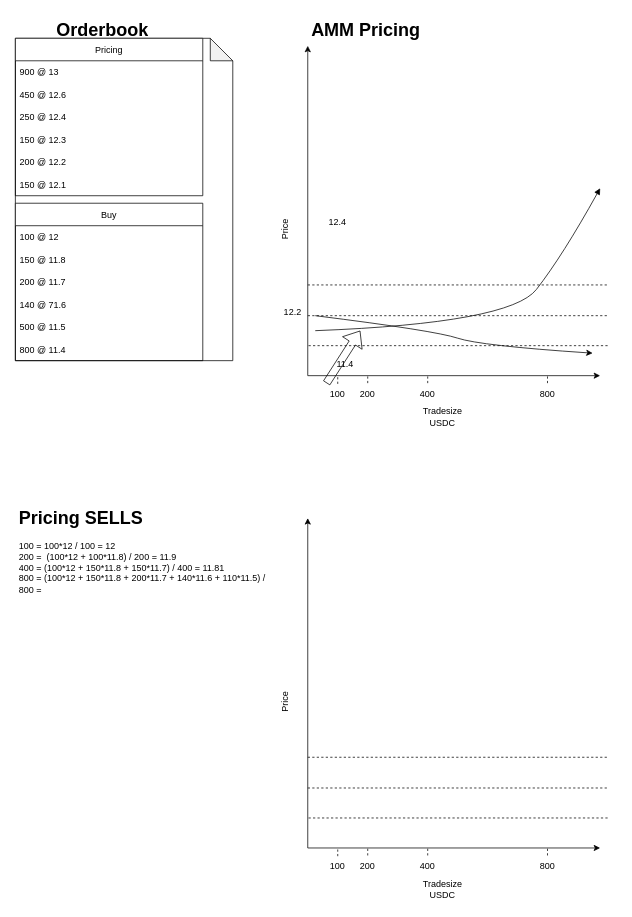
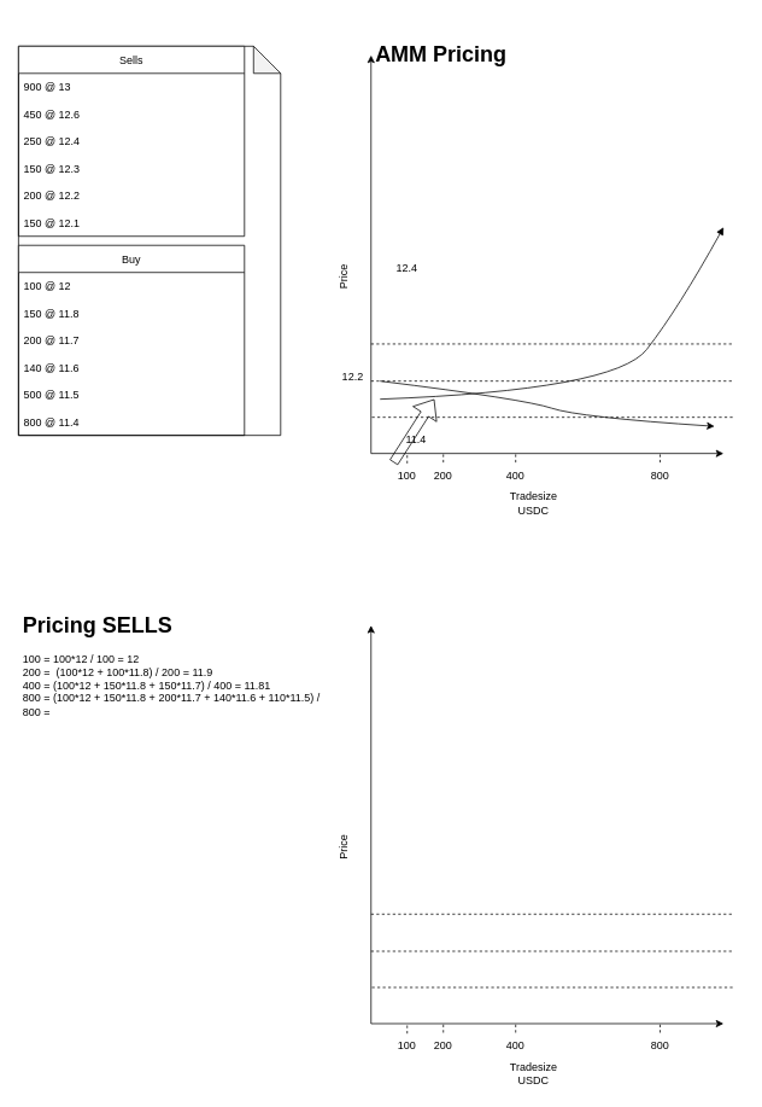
  <mxCell id="0" />
  <mxCell id="1" parent="0" />
  <mxCell id="2" value="" style="group" parent="1" vertex="1" connectable="0"><mxGeometry x="20" y="20" width="290" height="460" as="geometry" /></mxCell>
  <mxCell id="3" value="" style="shape=note;whiteSpace=wrap;html=1;backgroundOutline=1;darkOpacity=0.05;" parent="2" vertex="1"><mxGeometry y="30" width="290" height="430" as="geometry" /></mxCell>
- <mxCell id="4" value="&lt;h1&gt;Orderbook&lt;/h1&gt;" style="text;html=1;strokeColor=none;fillColor=none;spacing=5;spacingTop=-20;whiteSpace=wrap;overflow=hidden;rounded=0;" parent="2" vertex="1"><mxGeometry x="50" width="190" height="30" as="geometry" /></mxCell>
  <mxCell id="5" value="Buy" style="swimlane;fontStyle=0;childLayout=stackLayout;horizontal=1;startSize=30;horizontalStack=0;resizeParent=1;resizeParentMax=0;resizeLast=0;collapsible=1;marginBottom=0;" parent="2" vertex="1"><mxGeometry y="250" width="250" height="210" as="geometry" /></mxCell>
  <mxCell id="6" value="100 @ 12" style="text;strokeColor=none;fillColor=none;align=left;verticalAlign=middle;spacingLeft=4;spacingRight=4;overflow=hidden;points=[[0,0.5],[1,0.5]];portConstraint=eastwest;rotatable=0;" parent="5" vertex="1"><mxGeometry y="30" width="250" height="30" as="geometry" /></mxCell>
  <mxCell id="7" value="150 @ 11.8" style="text;strokeColor=none;fillColor=none;align=left;verticalAlign=middle;spacingLeft=4;spacingRight=4;overflow=hidden;points=[[0,0.5],[1,0.5]];portConstraint=eastwest;rotatable=0;" parent="5" vertex="1"><mxGeometry y="60" width="250" height="30" as="geometry" /></mxCell>
  <mxCell id="8" value="200 @ 11.7" style="text;strokeColor=none;fillColor=none;align=left;verticalAlign=middle;spacingLeft=4;spacingRight=4;overflow=hidden;points=[[0,0.5],[1,0.5]];portConstraint=eastwest;rotatable=0;" parent="5" vertex="1"><mxGeometry y="90" width="250" height="30" as="geometry" /></mxCell>
- <mxCell id="9" value="140 @ 71.6" style="text;strokeColor=none;fillColor=none;align=left;verticalAlign=middle;spacingLeft=4;spacingRight=4;overflow=hidden;points=[[0,0.5],[1,0.5]];portConstraint=eastwest;rotatable=0;" parent="5" vertex="1"><mxGeometry y="120" width="250" height="30" as="geometry" /></mxCell>
+ <mxCell id="9" value="140 @ 11.6" style="text;strokeColor=none;fillColor=none;align=left;verticalAlign=middle;spacingLeft=4;spacingRight=4;overflow=hidden;points=[[0,0.5],[1,0.5]];portConstraint=eastwest;rotatable=0;" parent="5" vertex="1"><mxGeometry y="120" width="250" height="30" as="geometry" /></mxCell>
  <mxCell id="10" value="500 @ 11.5" style="text;strokeColor=none;fillColor=none;align=left;verticalAlign=middle;spacingLeft=4;spacingRight=4;overflow=hidden;points=[[0,0.5],[1,0.5]];portConstraint=eastwest;rotatable=0;" parent="5" vertex="1"><mxGeometry y="150" width="250" height="30" as="geometry" /></mxCell>
  <mxCell id="11" value="800 @ 11.4" style="text;strokeColor=none;fillColor=none;align=left;verticalAlign=middle;spacingLeft=4;spacingRight=4;overflow=hidden;points=[[0,0.5],[1,0.5]];portConstraint=eastwest;rotatable=0;" parent="5" vertex="1"><mxGeometry y="180" width="250" height="30" as="geometry" /></mxCell>
- <mxCell id="12" value="Pricing" style="swimlane;fontStyle=0;childLayout=stackLayout;horizontal=1;startSize=30;horizontalStack=0;resizeParent=1;resizeParentMax=0;resizeLast=0;collapsible=1;marginBottom=0;" parent="2" vertex="1"><mxGeometry y="30" width="250" height="210" as="geometry" /></mxCell>
+ <mxCell id="12" value="Sells" style="swimlane;fontStyle=0;childLayout=stackLayout;horizontal=1;startSize=30;horizontalStack=0;resizeParent=1;resizeParentMax=0;resizeLast=0;collapsible=1;marginBottom=0;" parent="2" vertex="1"><mxGeometry y="30" width="250" height="210" as="geometry" /></mxCell>
  <mxCell id="13" value="900 @ 13" style="text;strokeColor=none;fillColor=none;align=left;verticalAlign=middle;spacingLeft=4;spacingRight=4;overflow=hidden;points=[[0,0.5],[1,0.5]];portConstraint=eastwest;rotatable=0;" parent="12" vertex="1"><mxGeometry y="30" width="250" height="30" as="geometry" /></mxCell>
  <mxCell id="14" value="450 @ 12.6" style="text;strokeColor=none;fillColor=none;align=left;verticalAlign=middle;spacingLeft=4;spacingRight=4;overflow=hidden;points=[[0,0.5],[1,0.5]];portConstraint=eastwest;rotatable=0;" parent="12" vertex="1"><mxGeometry y="60" width="250" height="30" as="geometry" /></mxCell>
  <mxCell id="15" value="250 @ 12.4" style="text;strokeColor=none;fillColor=none;align=left;verticalAlign=middle;spacingLeft=4;spacingRight=4;overflow=hidden;points=[[0,0.5],[1,0.5]];portConstraint=eastwest;rotatable=0;" parent="12" vertex="1"><mxGeometry y="90" width="250" height="30" as="geometry" /></mxCell>
  <mxCell id="16" value="150 @ 12.3" style="text;strokeColor=none;fillColor=none;align=left;verticalAlign=middle;spacingLeft=4;spacingRight=4;overflow=hidden;points=[[0,0.5],[1,0.5]];portConstraint=eastwest;rotatable=0;" parent="12" vertex="1"><mxGeometry y="120" width="250" height="30" as="geometry" /></mxCell>
  <mxCell id="17" value="200 @ 12.2" style="text;strokeColor=none;fillColor=none;align=left;verticalAlign=middle;spacingLeft=4;spacingRight=4;overflow=hidden;points=[[0,0.5],[1,0.5]];portConstraint=eastwest;rotatable=0;" parent="12" vertex="1"><mxGeometry y="150" width="250" height="30" as="geometry" /></mxCell>
  <mxCell id="18" value="150 @ 12.1" style="text;strokeColor=none;fillColor=none;align=left;verticalAlign=middle;spacingLeft=4;spacingRight=4;overflow=hidden;points=[[0,0.5],[1,0.5]];portConstraint=eastwest;rotatable=0;" parent="12" vertex="1"><mxGeometry y="180" width="250" height="30" as="geometry" /></mxCell>
  <mxCell id="19" value="" style="group" parent="1" vertex="1" connectable="0"><mxGeometry x="360" y="20" width="461" height="610" as="geometry" /></mxCell>
  <mxCell id="20" value="" style="curved=1;endArrow=none;html=1;rounded=0;endFill=0;startArrow=block;startFill=1;" parent="19" edge="1"><mxGeometry width="50" height="50" relative="1" as="geometry"><mxPoint x="440" y="230" as="sourcePoint" /><mxPoint x="60" y="420" as="targetPoint" /><Array as="points"><mxPoint x="390" y="320" /><mxPoint x="320" y="410" /></Array></mxGeometry></mxCell>
  <mxCell id="21" value="" style="endArrow=classic;html=1;rounded=0;endFill=1;" parent="19" edge="1"><mxGeometry width="50" height="50" relative="1" as="geometry"><mxPoint x="50" y="480" as="sourcePoint" /><mxPoint x="50" y="40" as="targetPoint" /></mxGeometry></mxCell>
  <mxCell id="22" value="" style="endArrow=classic;html=1;rounded=0;" parent="19" edge="1"><mxGeometry width="50" height="50" relative="1" as="geometry"><mxPoint x="50" y="480" as="sourcePoint" /><mxPoint x="440" y="480" as="targetPoint" /></mxGeometry></mxCell>
  <mxCell id="23" value="Tradesize&lt;br&gt;USDC" style="text;html=1;strokeColor=none;fillColor=none;align=center;verticalAlign=middle;whiteSpace=wrap;rounded=0;" parent="19" vertex="1"><mxGeometry x="200" y="520" width="60" height="30" as="geometry" /></mxCell>
  <mxCell id="24" value="Price" style="text;html=1;strokeColor=none;fillColor=none;align=center;verticalAlign=middle;whiteSpace=wrap;rounded=0;rotation=-90;" parent="19" vertex="1"><mxGeometry x="-10" y="270" width="60" height="30" as="geometry" /></mxCell>
  <mxCell id="25" value="11.4" style="text;html=1;strokeColor=none;fillColor=none;align=center;verticalAlign=middle;whiteSpace=wrap;rounded=0;" parent="19" vertex="1"><mxGeometry x="70" y="450" width="60" height="30" as="geometry" /></mxCell>
  <mxCell id="26" value="12.2" style="text;html=1;strokeColor=none;fillColor=none;align=center;verticalAlign=middle;whiteSpace=wrap;rounded=0;" parent="19" vertex="1"><mxGeometry y="380" width="60" height="30" as="geometry" /></mxCell>
  <mxCell id="27" value="12.4" style="text;html=1;strokeColor=none;fillColor=none;align=center;verticalAlign=middle;whiteSpace=wrap;rounded=0;" parent="19" vertex="1"><mxGeometry x="60" y="260" width="60" height="30" as="geometry" /></mxCell>
  <mxCell id="28" value="" style="endArrow=none;html=1;rounded=0;dashed=1;" parent="19" edge="1"><mxGeometry width="50" height="50" relative="1" as="geometry"><mxPoint x="50" y="359" as="sourcePoint" /><mxPoint x="450" y="359" as="targetPoint" /></mxGeometry></mxCell>
  <mxCell id="29" value="" style="endArrow=none;html=1;rounded=0;dashed=1;" parent="19" edge="1"><mxGeometry width="50" height="50" relative="1" as="geometry"><mxPoint x="50" y="400" as="sourcePoint" /><mxPoint x="450" y="400" as="targetPoint" /></mxGeometry></mxCell>
  <mxCell id="30" value="" style="endArrow=none;html=1;rounded=0;dashed=1;" parent="19" edge="1"><mxGeometry width="50" height="50" relative="1" as="geometry"><mxPoint x="51" y="440" as="sourcePoint" /><mxPoint x="451" y="440" as="targetPoint" /></mxGeometry></mxCell>
- <mxCell id="31" value="&lt;h1&gt;AMM Pricing&lt;/h1&gt;" style="text;html=1;strokeColor=none;fillColor=none;spacing=5;spacingTop=-20;whiteSpace=wrap;overflow=hidden;rounded=0;" parent="19" vertex="1"><mxGeometry x="50" width="190" height="40" as="geometry" /></mxCell>
+ <mxCell id="31" value="&lt;h1&gt;AMM Pricing&lt;/h1&gt;" style="text;html=1;strokeColor=none;fillColor=none;spacing=5;spacingTop=-20;whiteSpace=wrap;overflow=hidden;rounded=0;" parent="19" vertex="1"><mxGeometry x="50" y="20" width="190" height="40" as="geometry" /></mxCell>
  <mxCell id="32" value="800" style="text;html=1;strokeColor=none;fillColor=none;align=center;verticalAlign=middle;whiteSpace=wrap;rounded=0;" parent="19" vertex="1"><mxGeometry x="340" y="490" width="60" height="30" as="geometry" /></mxCell>
  <mxCell id="33" value="" style="endArrow=none;html=1;rounded=0;dashed=1;exitX=0.5;exitY=0;exitDx=0;exitDy=0;" parent="19" edge="1"><mxGeometry width="50" height="50" relative="1" as="geometry"><mxPoint x="369.8" y="490" as="sourcePoint" /><mxPoint x="369.8" y="480" as="targetPoint" /></mxGeometry></mxCell>
  <mxCell id="34" value="" style="endArrow=none;html=1;rounded=0;dashed=1;exitX=0.5;exitY=0;exitDx=0;exitDy=0;" parent="19" edge="1"><mxGeometry width="50" height="50" relative="1" as="geometry"><mxPoint x="210" y="490" as="sourcePoint" /><mxPoint x="210" y="480" as="targetPoint" /></mxGeometry></mxCell>
  <mxCell id="35" value="400" style="text;html=1;strokeColor=none;fillColor=none;align=center;verticalAlign=middle;whiteSpace=wrap;rounded=0;" parent="19" vertex="1"><mxGeometry x="180" y="490" width="60" height="30" as="geometry" /></mxCell>
  <mxCell id="36" value="200" style="text;html=1;strokeColor=none;fillColor=none;align=center;verticalAlign=middle;whiteSpace=wrap;rounded=0;" parent="19" vertex="1"><mxGeometry x="100" y="490" width="60" height="30" as="geometry" /></mxCell>
  <mxCell id="37" value="" style="endArrow=none;html=1;rounded=0;dashed=1;exitX=0.5;exitY=0;exitDx=0;exitDy=0;" parent="19" edge="1"><mxGeometry width="50" height="50" relative="1" as="geometry"><mxPoint x="130" y="490" as="sourcePoint" /><mxPoint x="130" y="480" as="targetPoint" /></mxGeometry></mxCell>
  <mxCell id="38" value="" style="endArrow=none;html=1;rounded=0;dashed=1;exitX=0.5;exitY=0;exitDx=0;exitDy=0;" parent="19" edge="1"><mxGeometry width="50" height="50" relative="1" as="geometry"><mxPoint x="90" y="491" as="sourcePoint" /><mxPoint x="90" y="481" as="targetPoint" /></mxGeometry></mxCell>
  <mxCell id="39" value="100" style="text;html=1;strokeColor=none;fillColor=none;align=center;verticalAlign=middle;whiteSpace=wrap;rounded=0;" parent="19" vertex="1"><mxGeometry x="60" y="490" width="60" height="30" as="geometry" /></mxCell>
  <mxCell id="40" value="" style="shape=flexArrow;endArrow=classic;html=1;rounded=0;" edge="1" parent="19"><mxGeometry width="50" height="50" relative="1" as="geometry"><mxPoint x="75" y="490" as="sourcePoint" /><mxPoint x="120" y="420" as="targetPoint" /></mxGeometry></mxCell>
  <mxCell id="41" value="" style="group" parent="1" vertex="1" connectable="0"><mxGeometry x="360" y="650" width="451" height="550" as="geometry" /></mxCell>
  <mxCell id="42" value="" style="endArrow=classic;html=1;rounded=0;endFill=1;" parent="41" edge="1"><mxGeometry width="50" height="50" relative="1" as="geometry"><mxPoint x="50" y="480" as="sourcePoint" /><mxPoint x="50" y="40" as="targetPoint" /></mxGeometry></mxCell>
  <mxCell id="43" value="" style="endArrow=classic;html=1;rounded=0;" parent="41" edge="1"><mxGeometry width="50" height="50" relative="1" as="geometry"><mxPoint x="50" y="480" as="sourcePoint" /><mxPoint x="440" y="480" as="targetPoint" /></mxGeometry></mxCell>
  <mxCell id="44" value="Tradesize&lt;br&gt;USDC" style="text;html=1;strokeColor=none;fillColor=none;align=center;verticalAlign=middle;whiteSpace=wrap;rounded=0;" parent="41" vertex="1"><mxGeometry x="200" y="520" width="60" height="30" as="geometry" /></mxCell>
  <mxCell id="45" value="Price" style="text;html=1;strokeColor=none;fillColor=none;align=center;verticalAlign=middle;whiteSpace=wrap;rounded=0;rotation=-90;" parent="41" vertex="1"><mxGeometry x="-10" y="270" width="60" height="30" as="geometry" /></mxCell>
  <mxCell id="46" value="" style="endArrow=none;html=1;rounded=0;dashed=1;" parent="41" edge="1"><mxGeometry width="50" height="50" relative="1" as="geometry"><mxPoint x="50" y="359" as="sourcePoint" /><mxPoint x="450" y="359" as="targetPoint" /></mxGeometry></mxCell>
  <mxCell id="47" value="" style="endArrow=none;html=1;rounded=0;dashed=1;" parent="41" edge="1"><mxGeometry width="50" height="50" relative="1" as="geometry"><mxPoint x="50" y="400" as="sourcePoint" /><mxPoint x="450" y="400" as="targetPoint" /></mxGeometry></mxCell>
  <mxCell id="48" value="" style="endArrow=none;html=1;rounded=0;dashed=1;" parent="41" edge="1"><mxGeometry width="50" height="50" relative="1" as="geometry"><mxPoint x="51" y="440" as="sourcePoint" /><mxPoint x="451" y="440" as="targetPoint" /></mxGeometry></mxCell>
  <mxCell id="49" value="800" style="text;html=1;strokeColor=none;fillColor=none;align=center;verticalAlign=middle;whiteSpace=wrap;rounded=0;" parent="41" vertex="1"><mxGeometry x="340" y="490" width="60" height="30" as="geometry" /></mxCell>
  <mxCell id="50" value="" style="endArrow=none;html=1;rounded=0;dashed=1;exitX=0.5;exitY=0;exitDx=0;exitDy=0;" parent="41" edge="1"><mxGeometry width="50" height="50" relative="1" as="geometry"><mxPoint x="369.8" y="490" as="sourcePoint" /><mxPoint x="369.8" y="480" as="targetPoint" /></mxGeometry></mxCell>
  <mxCell id="51" value="" style="endArrow=none;html=1;rounded=0;dashed=1;exitX=0.5;exitY=0;exitDx=0;exitDy=0;" parent="41" edge="1"><mxGeometry width="50" height="50" relative="1" as="geometry"><mxPoint x="210" y="490" as="sourcePoint" /><mxPoint x="210" y="480" as="targetPoint" /></mxGeometry></mxCell>
  <mxCell id="52" value="400" style="text;html=1;strokeColor=none;fillColor=none;align=center;verticalAlign=middle;whiteSpace=wrap;rounded=0;" parent="41" vertex="1"><mxGeometry x="180" y="490" width="60" height="30" as="geometry" /></mxCell>
  <mxCell id="53" value="200" style="text;html=1;strokeColor=none;fillColor=none;align=center;verticalAlign=middle;whiteSpace=wrap;rounded=0;" parent="41" vertex="1"><mxGeometry x="100" y="490" width="60" height="30" as="geometry" /></mxCell>
  <mxCell id="54" value="" style="endArrow=none;html=1;rounded=0;dashed=1;exitX=0.5;exitY=0;exitDx=0;exitDy=0;" parent="41" edge="1"><mxGeometry width="50" height="50" relative="1" as="geometry"><mxPoint x="130" y="490" as="sourcePoint" /><mxPoint x="130" y="480" as="targetPoint" /></mxGeometry></mxCell>
  <mxCell id="55" value="" style="endArrow=none;html=1;rounded=0;dashed=1;exitX=0.5;exitY=0;exitDx=0;exitDy=0;" parent="41" edge="1"><mxGeometry width="50" height="50" relative="1" as="geometry"><mxPoint x="90" y="491" as="sourcePoint" /><mxPoint x="90" y="481" as="targetPoint" /></mxGeometry></mxCell>
  <mxCell id="56" value="100" style="text;html=1;strokeColor=none;fillColor=none;align=center;verticalAlign=middle;whiteSpace=wrap;rounded=0;" parent="41" vertex="1"><mxGeometry x="60" y="490" width="60" height="30" as="geometry" /></mxCell>
  <mxCell id="57" value="&lt;h1&gt;Pricing SELLS&lt;br&gt;&lt;/h1&gt;&lt;div&gt;100 = 100*12 / 100 = 12&lt;/div&gt;&lt;div&gt;200 =&amp;nbsp; (100*12 + 100*11.8) / 200 = 11.9&lt;/div&gt;400 = (100*12 + 150*11.8 + 150*11.7) / 400 = 11.81&lt;div&gt;800 = (100*12 + 150*11.8 + 200*11.7 + 140*11.6 + 110*11.5) / 800 =&amp;nbsp;&lt;/div&gt;" style="text;html=1;strokeColor=none;fillColor=none;spacing=5;spacingTop=-20;whiteSpace=wrap;overflow=hidden;rounded=0;" parent="1" vertex="1"><mxGeometry x="20" y="670" width="350" height="200" as="geometry" /></mxCell>
  <mxCell id="58" value="" style="curved=1;endArrow=none;html=1;rounded=0;endFill=0;startArrow=classic;startFill=1;" edge="1" parent="1"><mxGeometry width="50" height="50" relative="1" as="geometry"><mxPoint x="790" y="470" as="sourcePoint" /><mxPoint x="420" y="420" as="targetPoint" /><Array as="points"><mxPoint x="640" y="460" /><mxPoint x="580" y="440" /></Array></mxGeometry></mxCell>
